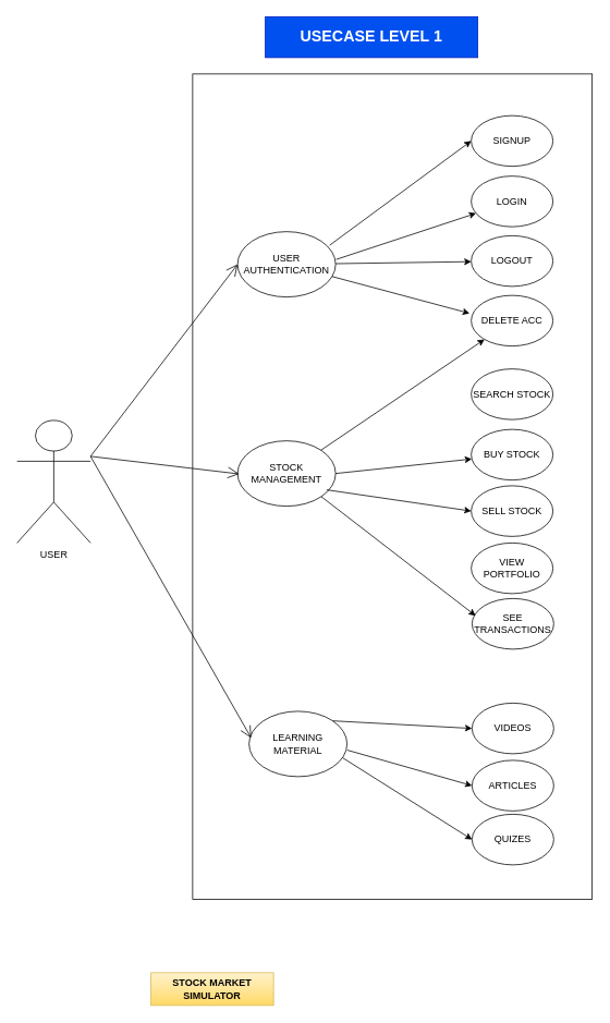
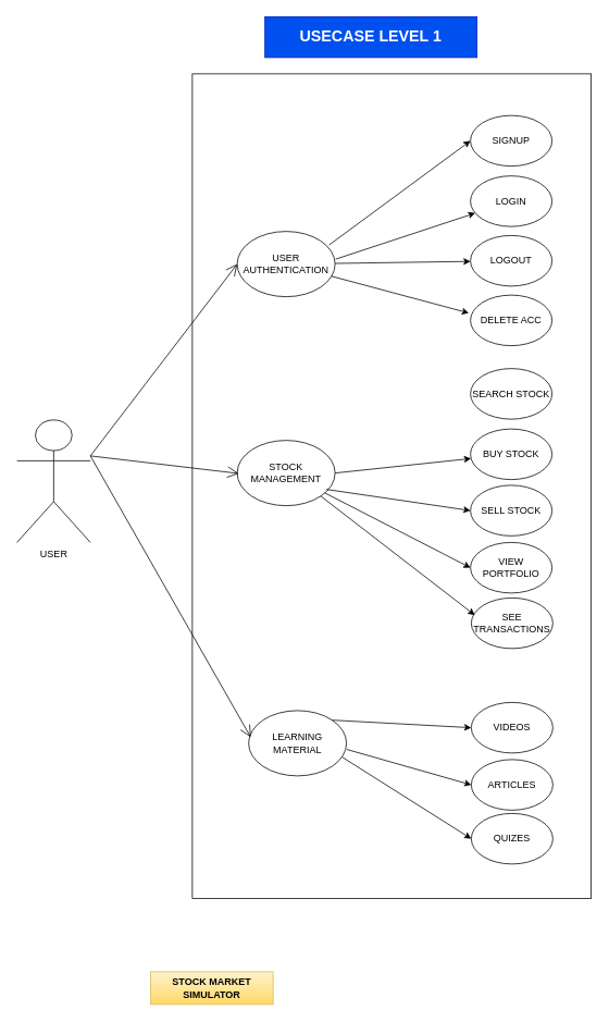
  <mxCell id="0" />
  <mxCell id="1" parent="0" />
  <mxCell id="2" value="USECASE LEVEL 1" style="text;html=1;align=center;verticalAlign=middle;whiteSpace=wrap;rounded=0;fillColor=#0050ef;fontColor=#ffffff;strokeColor=#001DBC;strokeWidth=1;fontStyle=1;fontSize=19;movable=1;resizable=1;rotatable=1;deletable=1;editable=1;locked=0;connectable=1;" parent="1" vertex="1"><mxGeometry x="324" y="20" width="260" height="50" as="geometry" /></mxCell>
  <mxCell id="3" value="USER" style="shape=umlActor;verticalLabelPosition=bottom;verticalAlign=top;html=1;outlineConnect=0;movable=1;resizable=1;rotatable=1;deletable=1;editable=1;locked=0;connectable=1;" parent="1" vertex="1"><mxGeometry x="20" y="514" width="90" height="150" as="geometry" /></mxCell>
  <mxCell id="4" value="" style="rounded=0;whiteSpace=wrap;html=1;movable=1;resizable=1;rotatable=1;deletable=1;editable=1;locked=0;connectable=1;" parent="1" vertex="1"><mxGeometry x="235" y="90" width="489" height="1010" as="geometry" /></mxCell>
  <mxCell id="5" value="USER AUTHENTICATION" style="ellipse;whiteSpace=wrap;html=1;movable=1;resizable=1;rotatable=1;deletable=1;editable=1;locked=0;connectable=1;" parent="1" vertex="1"><mxGeometry x="290" y="283" width="120" height="80" as="geometry" /></mxCell>
  <mxCell id="6" value="STOCK MANAGEMENT" style="ellipse;whiteSpace=wrap;html=1;movable=1;resizable=1;rotatable=1;deletable=1;editable=1;locked=0;connectable=1;" parent="1" vertex="1"><mxGeometry x="290" y="539" width="120" height="80" as="geometry" /></mxCell>
  <mxCell id="7" value="LEARNING MATERIAL" style="ellipse;whiteSpace=wrap;html=1;movable=1;resizable=1;rotatable=1;deletable=1;editable=1;locked=0;connectable=1;" parent="1" vertex="1"><mxGeometry x="304" y="870" width="120" height="80" as="geometry" /></mxCell>
  <mxCell id="8" value="" style="endArrow=open;endFill=1;endSize=12;html=1;rounded=0;movable=1;resizable=1;rotatable=1;deletable=1;editable=1;locked=0;connectable=1;entryX=0;entryY=0.5;entryDx=0;entryDy=0;" parent="1" target="5" edge="1"><mxGeometry width="160" relative="1" as="geometry"><mxPoint x="110" y="558" as="sourcePoint" /><mxPoint x="290" y="418" as="targetPoint" /></mxGeometry></mxCell>
  <mxCell id="9" value="" style="endArrow=open;endFill=1;endSize=12;html=1;rounded=0;movable=1;resizable=1;rotatable=1;deletable=1;editable=1;locked=0;connectable=1;entryX=0.017;entryY=0.507;entryDx=0;entryDy=0;entryPerimeter=0;" parent="1" target="6" edge="1"><mxGeometry width="160" relative="1" as="geometry"><mxPoint x="110" y="558" as="sourcePoint" /><mxPoint x="290" y="588" as="targetPoint" /></mxGeometry></mxCell>
  <mxCell id="10" value="" style="endArrow=open;endFill=1;endSize=12;html=1;rounded=0;movable=1;resizable=1;rotatable=1;deletable=1;editable=1;locked=0;connectable=1;entryX=0.022;entryY=0.408;entryDx=0;entryDy=0;entryPerimeter=0;" parent="1" target="7" edge="1"><mxGeometry width="160" relative="1" as="geometry"><mxPoint x="110" y="558" as="sourcePoint" /><mxPoint x="290" y="748" as="targetPoint" /></mxGeometry></mxCell>
  <mxCell id="11" value="STOCK MARKET SIMULATOR" style="text;html=1;align=center;verticalAlign=middle;whiteSpace=wrap;rounded=0;fontStyle=1;fillColor=#fff2cc;strokeColor=#d6b656;gradientColor=#ffd966;" parent="1" vertex="1"><mxGeometry x="184" y="1190" width="150" height="40" as="geometry" /></mxCell>
  <mxCell id="12" value="SIGNUP" style="ellipse;whiteSpace=wrap;html=1;movable=1;resizable=1;rotatable=1;deletable=1;editable=1;locked=0;connectable=1;" parent="1" vertex="1"><mxGeometry x="576" y="141" width="100" height="62" as="geometry" /></mxCell>
  <mxCell id="13" value="LOGIN" style="ellipse;whiteSpace=wrap;html=1;movable=1;resizable=1;rotatable=1;deletable=1;editable=1;locked=0;connectable=1;" parent="1" vertex="1"><mxGeometry x="576" y="215" width="100" height="62" as="geometry" /></mxCell>
  <mxCell id="14" value="LOGOUT" style="ellipse;whiteSpace=wrap;html=1;movable=1;resizable=1;rotatable=1;deletable=1;editable=1;locked=0;connectable=1;" parent="1" vertex="1"><mxGeometry x="576" y="288" width="100" height="62" as="geometry" /></mxCell>
  <mxCell id="15" value="DELETE ACC" style="ellipse;whiteSpace=wrap;html=1;movable=1;resizable=1;rotatable=1;deletable=1;editable=1;locked=0;connectable=1;" parent="1" vertex="1"><mxGeometry x="576" y="361" width="100" height="62" as="geometry" /></mxCell>
  <mxCell id="16" value="SEARCH STOCK" style="ellipse;whiteSpace=wrap;html=1;movable=1;resizable=1;rotatable=1;deletable=1;editable=1;locked=0;connectable=1;" parent="1" vertex="1"><mxGeometry x="576" y="451" width="100" height="62" as="geometry" /></mxCell>
  <mxCell id="17" value="BUY STOCK" style="ellipse;whiteSpace=wrap;html=1;movable=1;resizable=1;rotatable=1;deletable=1;editable=1;locked=0;connectable=1;" parent="1" vertex="1"><mxGeometry x="576" y="525" width="100" height="62" as="geometry" /></mxCell>
  <mxCell id="18" value="SELL STOCK" style="ellipse;whiteSpace=wrap;html=1;movable=1;resizable=1;rotatable=1;deletable=1;editable=1;locked=0;connectable=1;" parent="1" vertex="1"><mxGeometry x="576" y="594" width="100" height="62" as="geometry" /></mxCell>
  <mxCell id="19" value="VIEW PORTFOLIO" style="ellipse;whiteSpace=wrap;html=1;movable=1;resizable=1;rotatable=1;deletable=1;editable=1;locked=0;connectable=1;" parent="1" vertex="1"><mxGeometry x="576" y="664" width="100" height="62" as="geometry" /></mxCell>
  <mxCell id="20" value="VIDEOS" style="ellipse;whiteSpace=wrap;html=1;movable=1;resizable=1;rotatable=1;deletable=1;editable=1;locked=0;connectable=1;" parent="1" vertex="1"><mxGeometry x="577" y="860" width="100" height="62" as="geometry" /></mxCell>
  <mxCell id="21" value="ARTICLES" style="ellipse;whiteSpace=wrap;html=1;movable=1;resizable=1;rotatable=1;deletable=1;editable=1;locked=0;connectable=1;" parent="1" vertex="1"><mxGeometry x="577" y="930" width="100" height="62" as="geometry" /></mxCell>
  <mxCell id="22" value="QUIZES" style="ellipse;whiteSpace=wrap;html=1;movable=1;resizable=1;rotatable=1;deletable=1;editable=1;locked=0;connectable=1;" parent="1" vertex="1"><mxGeometry x="577" y="996" width="100" height="62" as="geometry" /></mxCell>
  <mxCell id="23" value="" style="endArrow=classic;html=1;rounded=0;exitX=0.939;exitY=0.208;exitDx=0;exitDy=0;exitPerimeter=0;entryX=0;entryY=0.5;entryDx=0;entryDy=0;" parent="1" source="5" target="12" edge="1"><mxGeometry width="50" height="50" relative="1" as="geometry"><mxPoint x="410.48" y="320.04" as="sourcePoint" /><mxPoint x="587.221" y="248.03" as="targetPoint" /></mxGeometry></mxCell>
  <mxCell id="24" value="" style="endArrow=classic;html=1;rounded=0;exitX=1.006;exitY=0.425;exitDx=0;exitDy=0;exitPerimeter=0;" parent="1" source="5" target="13" edge="1"><mxGeometry width="50" height="50" relative="1" as="geometry"><mxPoint x="417" y="336" as="sourcePoint" /><mxPoint x="595" y="259" as="targetPoint" /></mxGeometry></mxCell>
  <mxCell id="25" value="" style="endArrow=classic;html=1;rounded=0;" parent="1" source="5" target="14" edge="1"><mxGeometry width="50" height="50" relative="1" as="geometry"><mxPoint x="414" y="330" as="sourcePoint" /><mxPoint x="576" y="310" as="targetPoint" /></mxGeometry></mxCell>
  <mxCell id="26" value="" style="endArrow=classic;html=1;rounded=0;entryX=-0.02;entryY=0.355;entryDx=0;entryDy=0;entryPerimeter=0;" parent="1" source="5" target="15" edge="1"><mxGeometry width="50" height="50" relative="1" as="geometry"><mxPoint x="404" y="350" as="sourcePoint" /><mxPoint x="512" y="383" as="targetPoint" /></mxGeometry></mxCell>
  <mxCell id="27" value="" style="endArrow=classic;html=1;rounded=0;exitX=1;exitY=0.5;exitDx=0;exitDy=0;" parent="1" source="6" target="17" edge="1"><mxGeometry width="50" height="50" relative="1" as="geometry"><mxPoint x="402" y="580" as="sourcePoint" /><mxPoint x="576" y="655" as="targetPoint" /></mxGeometry></mxCell>
  <mxCell id="28" value="" style="endArrow=classic;html=1;rounded=0;exitX=0.909;exitY=0.75;exitDx=0;exitDy=0;exitPerimeter=0;entryX=0;entryY=0.5;entryDx=0;entryDy=0;" parent="1" source="6" target="18" edge="1"><mxGeometry width="50" height="50" relative="1" as="geometry"><mxPoint x="410" y="642" as="sourcePoint" /><mxPoint x="577" y="659" as="targetPoint" /></mxGeometry></mxCell>
- <mxCell id="29" value="" style="endArrow=classic;html=1;rounded=0;" parent="1" source="6" target="15" edge="1"><mxGeometry width="50" height="50" relative="1" as="geometry"><mxPoint x="398" y="670" as="sourcePoint" /><mxPoint x="576" y="730" as="targetPoint" /></mxGeometry></mxCell>
+ <mxCell id="29" value="" style="endArrow=classic;html=1;rounded=0;entryX=0;entryY=0.5;entryDx=0;entryDy=0;" parent="1" source="6" target="19" edge="1"><mxGeometry width="50" height="50" relative="1" as="geometry"><mxPoint x="398" y="670" as="sourcePoint" /><mxPoint x="576" y="730" as="targetPoint" /></mxGeometry></mxCell>
  <mxCell id="30" value="" style="endArrow=classic;html=1;rounded=0;exitX=1;exitY=0;exitDx=0;exitDy=0;entryX=0;entryY=0.5;entryDx=0;entryDy=0;" parent="1" source="7" target="20" edge="1"><mxGeometry width="50" height="50" relative="1" as="geometry"><mxPoint x="387.5" y="770" as="sourcePoint" /><mxPoint x="571.5" y="893" as="targetPoint" /></mxGeometry></mxCell>
  <mxCell id="31" value="" style="endArrow=classic;html=1;rounded=0;entryX=0;entryY=0.5;entryDx=0;entryDy=0;exitX=1.003;exitY=0.595;exitDx=0;exitDy=0;exitPerimeter=0;" parent="1" source="7" target="21" edge="1"><mxGeometry width="50" height="50" relative="1" as="geometry"><mxPoint x="404" y="895.5" as="sourcePoint" /><mxPoint x="588" y="1018.5" as="targetPoint" /></mxGeometry></mxCell>
  <mxCell id="32" value="" style="endArrow=classic;html=1;rounded=0;entryX=0;entryY=0.5;entryDx=0;entryDy=0;exitX=0.953;exitY=0.71;exitDx=0;exitDy=0;exitPerimeter=0;" parent="1" source="7" target="22" edge="1"><mxGeometry width="50" height="50" relative="1" as="geometry"><mxPoint x="434" y="894" as="sourcePoint" /><mxPoint x="587" y="901" as="targetPoint" /></mxGeometry></mxCell>
  <mxCell id="33" value="SEE TRANSACTIONS" style="ellipse;whiteSpace=wrap;html=1;movable=1;resizable=1;rotatable=1;deletable=1;editable=1;locked=0;connectable=1;" parent="1" vertex="1"><mxGeometry x="577" y="732" width="100" height="62" as="geometry" /></mxCell>
  <mxCell id="34" value="" style="endArrow=classic;html=1;rounded=0;entryX=0.043;entryY=0.339;entryDx=0;entryDy=0;entryPerimeter=0;exitX=1;exitY=1;exitDx=0;exitDy=0;" parent="1" source="6" target="33" edge="1"><mxGeometry width="50" height="50" relative="1" as="geometry"><mxPoint x="390.5" y="640" as="sourcePoint" /><mxPoint x="568.5" y="732" as="targetPoint" /></mxGeometry></mxCell>
